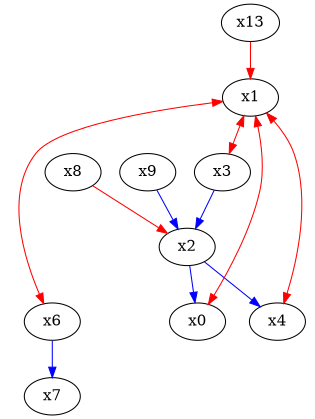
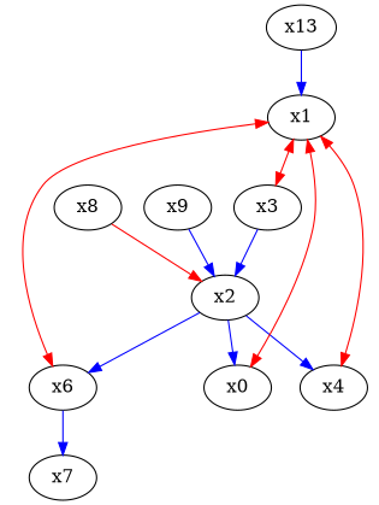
  digraph {
    edge [arrowhead=normal color=blue]
    x8
    x2
    x6
    n4 [label=x0]
    x4
    x7
    x3
    x9
    n9 [label=x13]
    x1
    x8 -> x2 [color=red]
+   x2 -> x6
    x2 -> n4
    x2 -> x4
    x6 -> x7
    x3 -> x2
    x9 -> x2
-   n9 -> x1 [color=red]
+   n9 -> x1
    x1 -> x6 [color=red dir=both arrowhead=""]
    x1 -> n4 [color=red dir=both arrowhead=""]
    x1 -> x4 [color=red dir=both arrowhead=""]
    x1 -> x3 [color=red dir=both arrowhead=""]
  }
